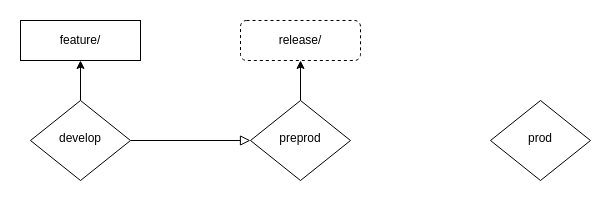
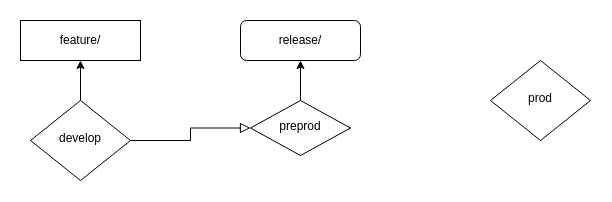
  <mxCell id="0" />
  <mxCell id="1" parent="0" />
  <mxCell id="2" value="" style="rounded=0;html=1;jettySize=auto;orthogonalLoop=1;fontSize=11;endArrow=block;endFill=0;endSize=8;strokeWidth=1;shadow=0;labelBackgroundColor=none;edgeStyle=orthogonalEdgeStyle;exitX=1;exitY=0.5;exitDx=0;exitDy=0;" edge="1" parent="1" source="8" target="4"><mxGeometry relative="1" as="geometry"><mxPoint x="130" y="140" as="sourcePoint" /></mxGeometry></mxCell>
  <mxCell id="3" style="edgeStyle=orthogonalEdgeStyle;rounded=0;orthogonalLoop=1;jettySize=auto;html=1;entryX=0.5;entryY=1;entryDx=0;entryDy=0;" edge="1" parent="1" source="4" target="5"><mxGeometry relative="1" as="geometry" /></mxCell>
- <mxCell id="4" value="preprod" style="rhombus;whiteSpace=wrap;html=1;shadow=0;fontFamily=Helvetica;fontSize=12;align=center;strokeWidth=1;spacing=6;spacingTop=-4;" vertex="1" parent="1"><mxGeometry x="250" y="100" width="100" height="80" as="geometry" /></mxCell>
- <mxCell id="5" value="release/" style="rounded=1;whiteSpace=wrap;html=1;fontSize=12;glass=0;strokeWidth=1;shadow=0;dashed=1;" vertex="1" parent="1"><mxGeometry x="240" y="20" width="120" height="40" as="geometry" /></mxCell>
- <mxCell id="6" value="prod" style="rhombus;whiteSpace=wrap;html=1;shadow=0;fontFamily=Helvetica;fontSize=12;align=center;strokeWidth=1;spacing=6;spacingTop=-4;" vertex="1" parent="1"><mxGeometry x="490" y="100" width="100" height="80" as="geometry" /></mxCell>
+ <mxCell id="4" value="preprod" style="rhombus;whiteSpace=wrap;html=1;shadow=0;fontFamily=Helvetica;fontSize=12;align=center;strokeWidth=1;spacing=6;spacingTop=-4;" vertex="1" parent="1"><mxGeometry x="250" y="100" width="100" height="55" as="geometry" /></mxCell>
+ <mxCell id="5" value="release/" style="rounded=1;whiteSpace=wrap;html=1;fontSize=12;glass=0;strokeWidth=1;shadow=0;" vertex="1" parent="1"><mxGeometry x="240" y="20" width="120" height="40" as="geometry" /></mxCell>
+ <mxCell id="6" value="prod" style="rhombus;whiteSpace=wrap;html=1;shadow=0;fontFamily=Helvetica;fontSize=12;align=center;strokeWidth=1;spacing=6;spacingTop=-4;" vertex="1" parent="1"><mxGeometry x="490" y="60" width="100" height="80" as="geometry" /></mxCell>
  <mxCell id="7" style="edgeStyle=orthogonalEdgeStyle;rounded=0;orthogonalLoop=1;jettySize=auto;html=1;entryX=0.5;entryY=1;entryDx=0;entryDy=0;" edge="1" parent="1" source="8" target="9"><mxGeometry relative="1" as="geometry" /></mxCell>
  <mxCell id="8" value="develop" style="rhombus;whiteSpace=wrap;html=1;shadow=0;fontFamily=Helvetica;fontSize=12;align=center;strokeWidth=1;spacing=6;spacingTop=-4;" vertex="1" parent="1"><mxGeometry x="30" y="100" width="100" height="80" as="geometry" /></mxCell>
  <mxCell id="9" value="feature/" style="whiteSpace=wrap;html=1;fontSize=12;glass=0;strokeWidth=1;shadow=0;rounded=0;" vertex="1" parent="1"><mxGeometry x="20" y="20" width="120" height="40" as="geometry" /></mxCell>
